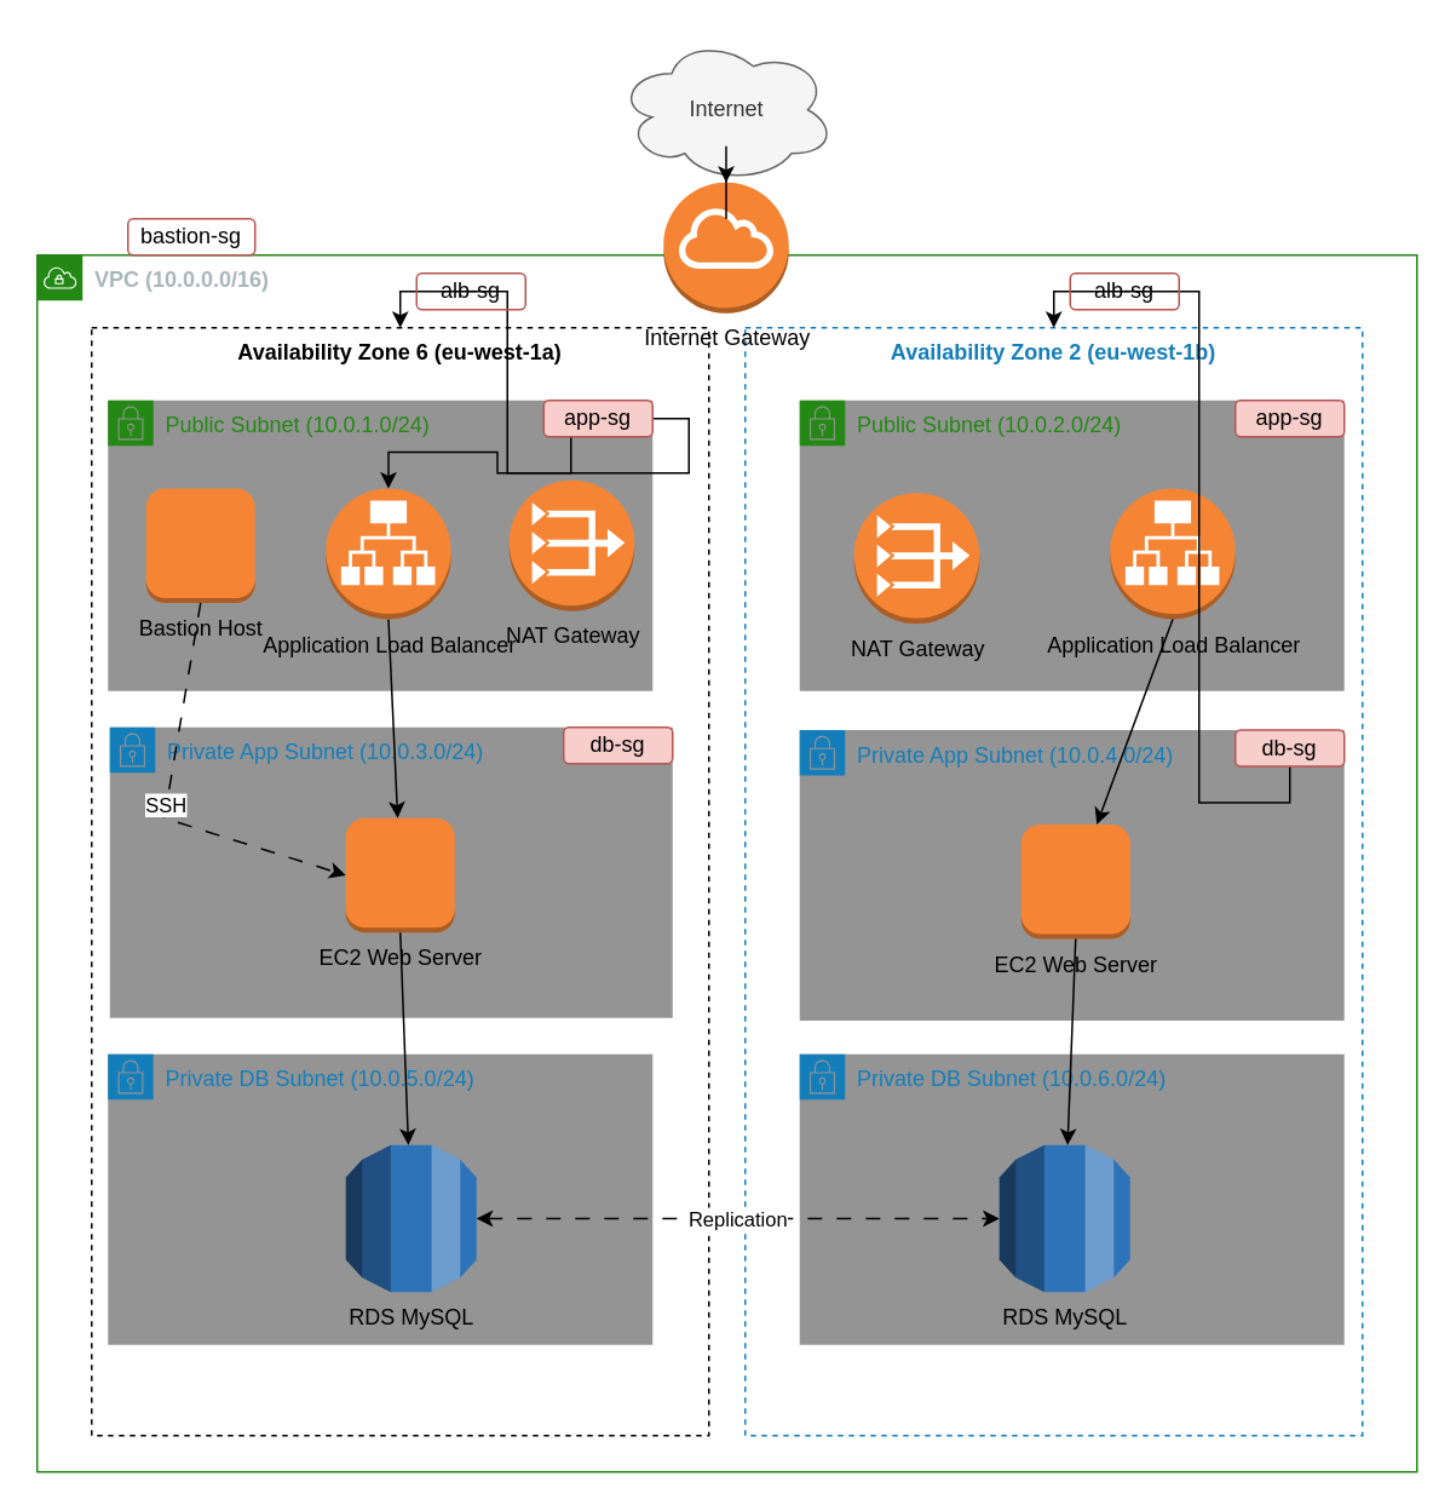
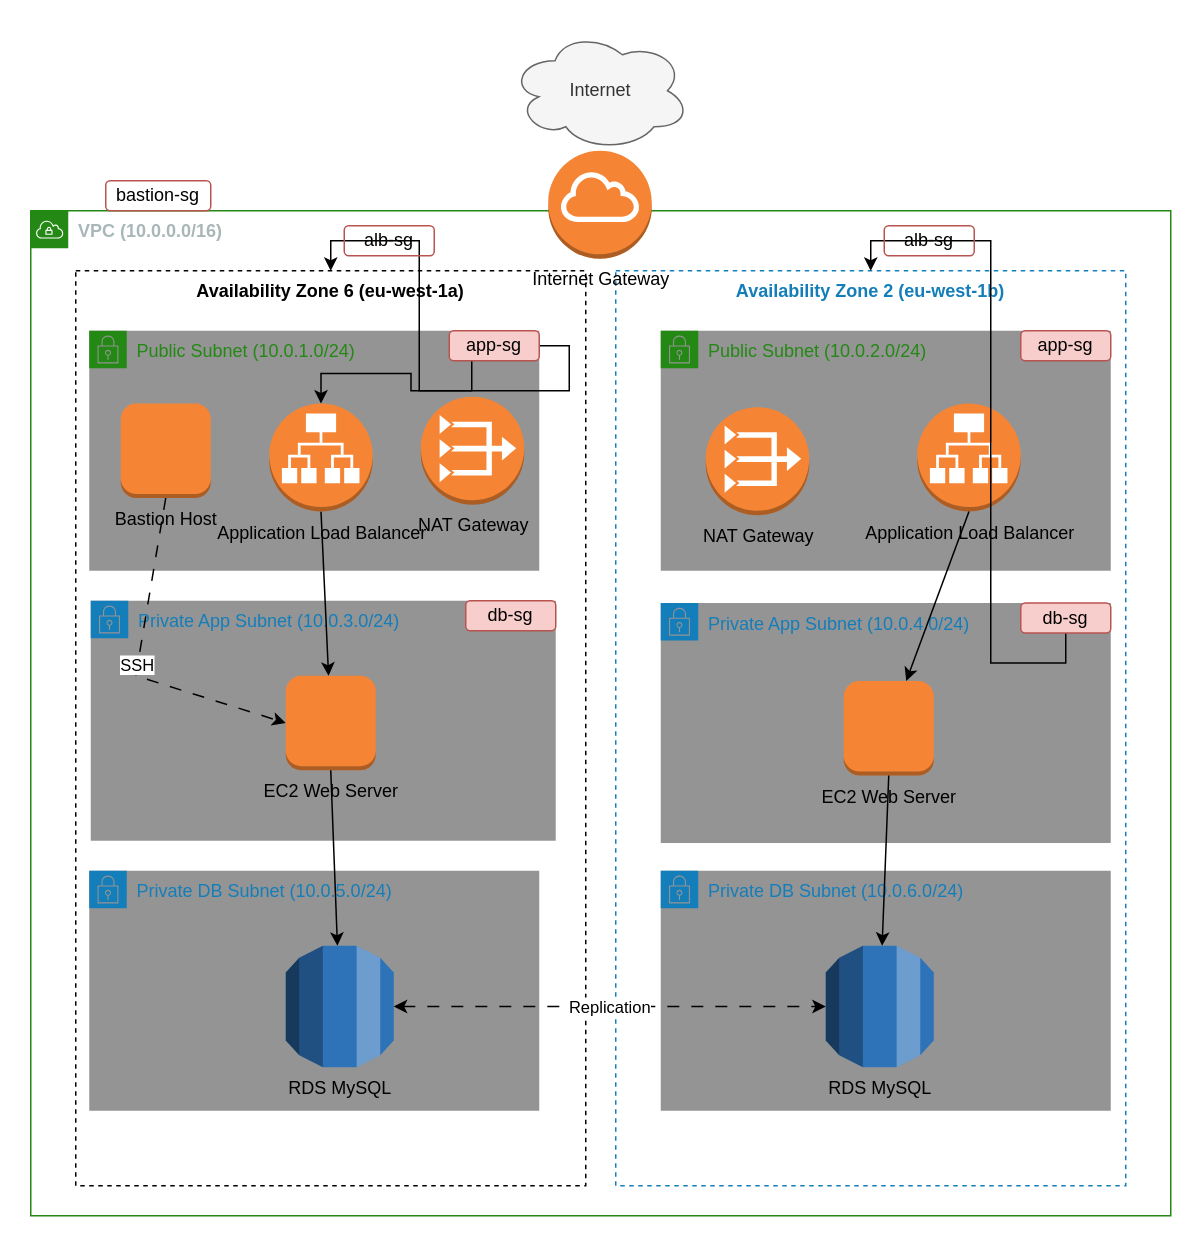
  <mxCell id="0" />
  <mxCell id="1" parent="0" />
  <mxCell id="2" value="VPC (10.0.0.0/16)" style="points=[[0,0],[0.25,0],[0.5,0],[0.75,0],[1,0],[1,0.25],[1,0.5],[1,0.75],[1,1],[0.75,1],[0.5,1],[0.25,1],[0,1],[0,0.75],[0,0.5],[0,0.25]];outlineConnect=0;gradientColor=none;html=1;whiteSpace=wrap;fontSize=12;fontStyle=1;container=1;pointerEvents=0;collapsible=0;recursiveResize=0;shape=mxgraph.aws4.group;grIcon=mxgraph.aws4.group_vpc;strokeColor=#248814;fillColor=none;verticalAlign=top;align=left;spacingLeft=30;fontColor=#AAB7B8;dashed=0;" parent="1" vertex="1"><mxGeometry x="20" y="140" width="760" height="670" as="geometry" /></mxCell>
  <mxCell id="3" value="Availability Zone 6 (eu-west-1a)" style="dashed=1;verticalAlign=top;fontStyle=1;gradientColor=none;fillColor=none;" parent="2" vertex="1"><mxGeometry x="30" y="40" width="340" height="610" as="geometry" /></mxCell>
  <mxCell id="4" value="Availability Zone 2 (eu-west-1b)" style="fillColor=none;strokeColor=#147EBA;dashed=1;verticalAlign=top;fontStyle=1;fontColor=#147EBA;" parent="2" vertex="1"><mxGeometry x="390" y="40" width="340" height="610" as="geometry" /></mxCell>
  <mxCell id="5" value="Public Subnet (10.0.1.0/24)" style="points=[[0,0],[0.25,0],[0.5,0],[0.75,0],[1,0],[1,0.25],[1,0.5],[1,0.75],[1,1],[0.75,1],[0.5,1],[0.25,1],[0,1],[0,0.75],[0,0.5],[0,0.25]];outlineConnect=0;gradientColor=none;html=1;whiteSpace=wrap;fontSize=12;fontStyle=0;container=1;pointerEvents=0;collapsible=0;recursiveResize=0;shape=mxgraph.aws4.group;grIcon=mxgraph.aws4.group_security_group;grStroke=0;strokeColor=#248814;fillColor=#949494;verticalAlign=top;align=left;spacingLeft=30;fontColor=#248814;dashed=0;" parent="2" vertex="1"><mxGeometry x="39" y="80" width="300" height="160" as="geometry" /></mxCell>
  <mxCell id="6" value="NAT Gateway" style="outlineConnect=0;dashed=0;verticalLabelPosition=bottom;verticalAlign=top;align=center;html=1;shape=mxgraph.aws3.vpc_nat_gateway;fillColor=#F58534;gradientColor=none;" parent="5" vertex="1"><mxGeometry x="221" y="44" width="69" height="72" as="geometry" /></mxCell>
  <mxCell id="7" value="Public Subnet (10.0.2.0/24)" style="points=[[0,0],[0.25,0],[0.5,0],[0.75,0],[1,0],[1,0.25],[1,0.5],[1,0.75],[1,1],[0.75,1],[0.5,1],[0.25,1],[0,1],[0,0.75],[0,0.5],[0,0.25]];outlineConnect=0;gradientColor=none;html=1;whiteSpace=wrap;fontSize=12;fontStyle=0;container=1;pointerEvents=0;collapsible=0;recursiveResize=0;shape=mxgraph.aws4.group;grIcon=mxgraph.aws4.group_security_group;grStroke=0;strokeColor=#248814;fillColor=#949494;verticalAlign=top;align=left;spacingLeft=30;fontColor=#248814;dashed=0;" parent="2" vertex="1"><mxGeometry x="420" y="80" width="300" height="160" as="geometry" /></mxCell>
  <mxCell id="8" value="Private App Subnet (10.0.3.0/24)" style="points=[[0,0],[0.25,0],[0.5,0],[0.75,0],[1,0],[1,0.25],[1,0.5],[1,0.75],[1,1],[0.75,1],[0.5,1],[0.25,1],[0,1],[0,0.75],[0,0.5],[0,0.25]];outlineConnect=0;gradientColor=none;html=1;whiteSpace=wrap;fontSize=12;fontStyle=0;container=1;pointerEvents=0;collapsible=0;recursiveResize=0;shape=mxgraph.aws4.group;grIcon=mxgraph.aws4.group_security_group;grStroke=0;strokeColor=#147EBA;fillColor=#949494;verticalAlign=top;align=left;spacingLeft=30;fontColor=#147EBA;dashed=0;" parent="2" vertex="1"><mxGeometry x="40" y="260" width="310" height="160" as="geometry" /></mxCell>
  <mxCell id="9" value="db-sg" style="rounded=1;whiteSpace=wrap;html=1;fillColor=#f8cecc;strokeColor=#b85450;" parent="8" vertex="1"><mxGeometry x="250" width="60" height="20" as="geometry" /></mxCell>
  <mxCell id="10" value="Private App Subnet (10.0.4.0/24)" style="points=[[0,0],[0.25,0],[0.5,0],[0.75,0],[1,0],[1,0.25],[1,0.5],[1,0.75],[1,1],[0.75,1],[0.5,1],[0.25,1],[0,1],[0,0.75],[0,0.5],[0,0.25]];outlineConnect=0;gradientColor=none;html=1;whiteSpace=wrap;fontSize=12;fontStyle=0;container=1;pointerEvents=0;collapsible=0;recursiveResize=0;shape=mxgraph.aws4.group;grIcon=mxgraph.aws4.group_security_group;grStroke=0;strokeColor=#147EBA;fillColor=#949494;verticalAlign=top;align=left;spacingLeft=30;fontColor=#147EBA;dashed=0;" parent="2" vertex="1"><mxGeometry x="420" y="261.5" width="300" height="160" as="geometry" /></mxCell>
  <mxCell id="11" value="EC2 Web Server" style="outlineConnect=0;dashed=0;verticalLabelPosition=bottom;verticalAlign=top;align=center;html=1;shape=mxgraph.aws3.instance;fillColor=#F58534;gradientColor=none;" parent="10" vertex="1"><mxGeometry x="122" y="52" width="60" height="63" as="geometry" /></mxCell>
  <mxCell id="12" value="Private DB Subnet (10.0.5.0/24)" style="points=[[0,0],[0.25,0],[0.5,0],[0.75,0],[1,0],[1,0.25],[1,0.5],[1,0.75],[1,1],[0.75,1],[0.5,1],[0.25,1],[0,1],[0,0.75],[0,0.5],[0,0.25]];outlineConnect=0;gradientColor=none;html=1;whiteSpace=wrap;fontSize=12;fontStyle=0;container=1;pointerEvents=0;collapsible=0;recursiveResize=0;shape=mxgraph.aws4.group;grIcon=mxgraph.aws4.group_security_group;grStroke=0;strokeColor=#147EBA;fillColor=#949494;verticalAlign=top;align=left;spacingLeft=30;fontColor=#147EBA;dashed=0;" parent="2" vertex="1"><mxGeometry x="39" y="440" width="300" height="160" as="geometry" /></mxCell>
  <mxCell id="13" value="Private DB Subnet (10.0.6.0/24)" style="points=[[0,0],[0.25,0],[0.5,0],[0.75,0],[1,0],[1,0.25],[1,0.5],[1,0.75],[1,1],[0.75,1],[0.5,1],[0.25,1],[0,1],[0,0.75],[0,0.5],[0,0.25]];outlineConnect=0;gradientColor=none;html=1;whiteSpace=wrap;fontSize=12;fontStyle=0;container=1;pointerEvents=0;collapsible=0;recursiveResize=0;shape=mxgraph.aws4.group;grIcon=mxgraph.aws4.group_security_group;grStroke=0;strokeColor=#147EBA;fillColor=#949494;verticalAlign=top;align=left;spacingLeft=30;fontColor=#147EBA;dashed=0;" parent="2" vertex="1"><mxGeometry x="420" y="440" width="300" height="160" as="geometry" /></mxCell>
  <mxCell id="14" value="Application Load Balancer" style="outlineConnect=0;dashed=0;verticalLabelPosition=bottom;verticalAlign=top;align=center;html=1;shape=mxgraph.aws3.application_load_balancer;fillColor=#F58534;gradientColor=none;" parent="2" vertex="1"><mxGeometry x="591" y="128.5" width="69" height="72" as="geometry" /></mxCell>
  <mxCell id="15" value="Bastion Host" style="outlineConnect=0;dashed=0;verticalLabelPosition=bottom;verticalAlign=top;align=center;html=1;shape=mxgraph.aws3.instance;fillColor=#F58534;gradientColor=none;" parent="2" vertex="1"><mxGeometry x="60" y="128.5" width="60" height="63" as="geometry" /></mxCell>
  <mxCell id="16" value="NAT Gateway" style="outlineConnect=0;dashed=0;verticalLabelPosition=bottom;verticalAlign=top;align=center;html=1;shape=mxgraph.aws3.vpc_nat_gateway;fillColor=#F58534;gradientColor=none;" parent="2" vertex="1"><mxGeometry x="450" y="131" width="69" height="72" as="geometry" /></mxCell>
  <mxCell id="17" value="EC2 Web Server" style="outlineConnect=0;dashed=0;verticalLabelPosition=bottom;verticalAlign=top;align=center;html=1;shape=mxgraph.aws3.instance;fillColor=#F58534;gradientColor=none;" parent="2" vertex="1"><mxGeometry x="170" y="310" width="60" height="63" as="geometry" /></mxCell>
  <mxCell id="18" value="RDS MySQL" style="outlineConnect=0;dashed=0;verticalLabelPosition=bottom;verticalAlign=top;align=center;html=1;shape=mxgraph.aws3.rds;fillColor=#2E73B8;gradientColor=none;" parent="2" vertex="1"><mxGeometry x="170" y="490" width="72" height="81" as="geometry" /></mxCell>
  <mxCell id="19" value="RDS MySQL" style="outlineConnect=0;dashed=0;verticalLabelPosition=bottom;verticalAlign=top;align=center;html=1;shape=mxgraph.aws3.rds;fillColor=#2E73B8;gradientColor=none;" parent="2" vertex="1"><mxGeometry x="530" y="490" width="72" height="81" as="geometry" /></mxCell>
  <mxCell id="20" style="edgeStyle=orthogonalEdgeStyle;rounded=0;orthogonalLoop=1;jettySize=auto;html=1;exitX=0.5;exitY=1;exitDx=0;exitDy=0;" edge="1" parent="2" source="27" target="4"><mxGeometry relative="1" as="geometry" /></mxCell>
  <mxCell id="21" value="" style="endArrow=classic;html=1;rounded=0;exitX=0.5;exitY=1;exitDx=0;exitDy=0;exitPerimeter=0;" parent="2" source="22" target="17" edge="1"><mxGeometry width="50" height="50" relative="1" as="geometry"><mxPoint x="190" y="220" as="sourcePoint" /><mxPoint x="240" y="170" as="targetPoint" /></mxGeometry></mxCell>
  <mxCell id="22" value="Application Load Balancer" style="outlineConnect=0;dashed=0;verticalLabelPosition=bottom;verticalAlign=top;align=center;html=1;shape=mxgraph.aws3.application_load_balancer;fillColor=#F58534;gradientColor=none;" parent="2" vertex="1"><mxGeometry x="159" y="128.5" width="69" height="72" as="geometry" /></mxCell>
  <mxCell id="23" style="edgeStyle=orthogonalEdgeStyle;rounded=0;orthogonalLoop=1;jettySize=auto;html=1;exitX=1;exitY=0.5;exitDx=0;exitDy=0;" edge="1" parent="2" source="26" target="22"><mxGeometry relative="1" as="geometry" /></mxCell>
  <mxCell id="24" value="app-sg" style="rounded=1;whiteSpace=wrap;html=1;fillColor=#f8cecc;strokeColor=#b85450;" parent="2" vertex="1"><mxGeometry x="660" y="80" width="60" height="20" as="geometry" /></mxCell>
  <mxCell id="25" style="edgeStyle=orthogonalEdgeStyle;rounded=0;orthogonalLoop=1;jettySize=auto;html=1;exitX=0.25;exitY=1;exitDx=0;exitDy=0;" edge="1" parent="2" source="26" target="3"><mxGeometry relative="1" as="geometry" /></mxCell>
  <mxCell id="26" value="app-sg" style="rounded=1;whiteSpace=wrap;html=1;fillColor=#f8cecc;strokeColor=#b85450;" parent="2" vertex="1"><mxGeometry x="279" y="80" width="60" height="20" as="geometry" /></mxCell>
  <mxCell id="27" value="db-sg" style="rounded=1;whiteSpace=wrap;html=1;fillColor=#f8cecc;strokeColor=#b85450;" parent="2" vertex="1"><mxGeometry x="660" y="261.5" width="60" height="20" as="geometry" /></mxCell>
  <mxCell id="28" value="" style="endArrow=classic;html=1;rounded=0;exitX=0.5;exitY=1;exitDx=0;exitDy=0;exitPerimeter=0;" parent="2" source="14" target="11" edge="1"><mxGeometry width="50" height="50" relative="1" as="geometry"><mxPoint x="550" y="220" as="sourcePoint" /><mxPoint x="600" y="170" as="targetPoint" /></mxGeometry></mxCell>
  <mxCell id="29" value="" style="endArrow=classic;html=1;rounded=0;exitX=0.5;exitY=1;exitDx=0;exitDy=0;exitPerimeter=0;" parent="2" source="11" target="19" edge="1"><mxGeometry width="50" height="50" relative="1" as="geometry"><mxPoint x="550" y="380" as="sourcePoint" /><mxPoint x="600" y="330" as="targetPoint" /></mxGeometry></mxCell>
  <mxCell id="30" value="Internet Gateway" style="outlineConnect=0;dashed=0;verticalLabelPosition=bottom;verticalAlign=top;align=center;html=1;shape=mxgraph.aws3.internet_gateway;fillColor=#F58534;gradientColor=none;" parent="1" vertex="1"><mxGeometry x="365" y="100" width="69" height="72" as="geometry" /></mxCell>
  <mxCell id="31" value="Internet" style="ellipse;shape=cloud;whiteSpace=wrap;html=1;fillColor=#f5f5f5;strokeColor=#666666;fontColor=#333333;" parent="1" vertex="1"><mxGeometry x="339.5" y="20" width="120" height="80" as="geometry" /></mxCell>
- <mxCell id="32" value="" style="edgeStyle=orthogonalEdgeStyle;rounded=0;orthogonalLoop=1;jettySize=auto;html=1;" parent="1" source="31" target="30" edge="1"><mxGeometry relative="1" as="geometry" /></mxCell>
  <mxCell id="33" value="" style="endArrow=classic;html=1;rounded=0;exitX=0.5;exitY=1;exitDx=0;exitDy=0;exitPerimeter=0;" parent="1" source="17" target="18" edge="1"><mxGeometry width="50" height="50" relative="1" as="geometry"><mxPoint x="210" y="520" as="sourcePoint" /><mxPoint x="260" y="470" as="targetPoint" /></mxGeometry></mxCell>
  <mxCell id="34" value="SSH" style="endArrow=classic;html=1;rounded=0;dashed=1;dashPattern=8 8;exitX=0.5;exitY=1;exitDx=0;exitDy=0;exitPerimeter=0;entryX=0;entryY=0.5;entryDx=0;entryDy=0;entryPerimeter=0;" parent="1" source="15" target="17" edge="1"><mxGeometry width="50" height="50" relative="1" as="geometry"><mxPoint x="90" y="370" as="sourcePoint" /><mxPoint x="140" y="320" as="targetPoint" /><Array as="points"><mxPoint x="90" y="450" /></Array></mxGeometry></mxCell>
  <mxCell id="35" value="Replication" style="endArrow=classic;startArrow=classic;html=1;rounded=0;dashed=1;dashPattern=8 8;exitX=1;exitY=0.5;exitDx=0;exitDy=0;exitPerimeter=0;entryX=0;entryY=0.5;entryDx=0;entryDy=0;entryPerimeter=0;" parent="1" source="18" target="19" edge="1"><mxGeometry width="50" height="50" relative="1" as="geometry"><mxPoint x="350" y="570" as="sourcePoint" /><mxPoint x="400" y="520" as="targetPoint" /></mxGeometry></mxCell>
  <mxCell id="36" value="alb-sg" style="rounded=1;whiteSpace=wrap;html=1;fillColor=none;strokeColor=#b85450;" parent="1" vertex="1"><mxGeometry x="229" y="150" width="60" height="20" as="geometry" /></mxCell>
  <mxCell id="37" value="alb-sg" style="rounded=1;whiteSpace=wrap;html=1;fillColor=none;strokeColor=#b85450;" parent="1" vertex="1"><mxGeometry x="589" y="150" width="60" height="20" as="geometry" /></mxCell>
  <mxCell id="38" value="bastion-sg" style="rounded=1;whiteSpace=wrap;html=1;fillColor=none;strokeColor=#b85450;" parent="1" vertex="1"><mxGeometry x="70" y="120" width="70" height="20" as="geometry" /></mxCell>
